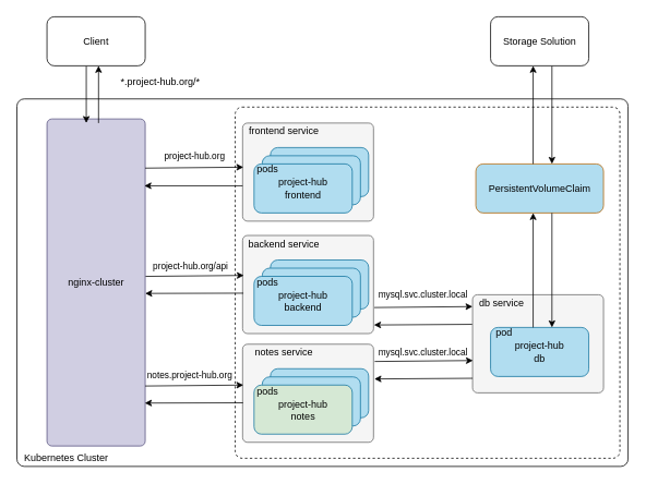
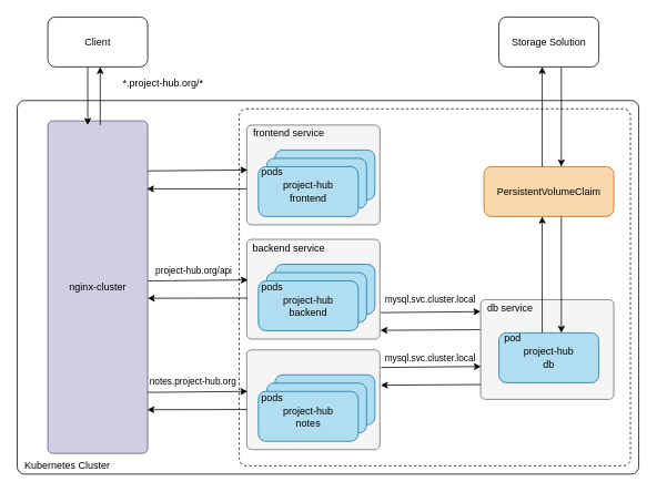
  <mxCell id="0" />
  <mxCell id="1" parent="0" />
  <mxCell id="2" value="" style="rounded=1;whiteSpace=wrap;html=1;arcSize=2;" vertex="1" parent="1"><mxGeometry x="20" y="120.5" width="746.76" height="449.5" as="geometry" /></mxCell>
  <mxCell id="3" value="" style="rounded=1;whiteSpace=wrap;html=1;arcSize=2;fillColor=none;dashed=1;" vertex="1" parent="1"><mxGeometry x="286.76" y="130.5" width="470" height="429.5" as="geometry" /></mxCell>
  <mxCell id="4" value="project-hub&lt;br&gt;frontend" style="rounded=1;whiteSpace=wrap;html=1;arcSize=5;fillColor=#f5f5f5;strokeColor=#666666;fontColor=#333333;" vertex="1" parent="1"><mxGeometry x="295.76" y="150" width="160" height="120" as="geometry" /></mxCell>
  <mxCell id="5" value="nginx-cluster" style="rounded=1;whiteSpace=wrap;html=1;arcSize=5;fillColor=#d0cee2;strokeColor=#56517e;" vertex="1" parent="1"><mxGeometry x="56.76" y="145" width="120" height="400" as="geometry" /></mxCell>
  <mxCell id="6" value="project-hub&lt;br&gt;frontend" style="rounded=1;whiteSpace=wrap;html=1;fillColor=#b1ddf0;strokeColor=#10739e;" vertex="1" parent="1"><mxGeometry x="329.76" y="180" width="120" height="60" as="geometry" /></mxCell>
  <mxCell id="7" value="project-hub&lt;br&gt;frontend" style="rounded=1;whiteSpace=wrap;html=1;fillColor=#b1ddf0;strokeColor=#10739e;" vertex="1" parent="1"><mxGeometry x="319.76" y="190" width="120" height="60" as="geometry" /></mxCell>
  <mxCell id="8" value="project-hub&lt;br&gt;frontend" style="rounded=1;whiteSpace=wrap;html=1;fillColor=#b1ddf0;strokeColor=#10739e;" vertex="1" parent="1"><mxGeometry x="309.76" y="200" width="120" height="60" as="geometry" /></mxCell>
  <mxCell id="9" value="frontend service" style="text;html=1;align=center;verticalAlign=middle;resizable=0;points=[];autosize=1;" vertex="1" parent="1"><mxGeometry x="295.76" y="150" width="100" height="20" as="geometry" /></mxCell>
  <mxCell id="10" value="pods" style="text;html=1;align=center;verticalAlign=middle;resizable=0;points=[];autosize=1;" vertex="1" parent="1"><mxGeometry x="305.76" y="197" width="40" height="20" as="geometry" /></mxCell>
  <mxCell id="11" value="project-hub&lt;br&gt;frontend" style="rounded=1;whiteSpace=wrap;html=1;arcSize=5;fillColor=#f5f5f5;strokeColor=#666666;fontColor=#333333;" vertex="1" parent="1"><mxGeometry x="295.76" y="287.5" width="160" height="120" as="geometry" /></mxCell>
  <mxCell id="12" value="project-hub&lt;br&gt;frontend" style="rounded=1;whiteSpace=wrap;html=1;fillColor=#b1ddf0;strokeColor=#10739e;" vertex="1" parent="1"><mxGeometry x="329.76" y="317.5" width="120" height="60" as="geometry" /></mxCell>
  <mxCell id="13" value="project-hub&lt;br&gt;frontend" style="rounded=1;whiteSpace=wrap;html=1;fillColor=#b1ddf0;strokeColor=#10739e;" vertex="1" parent="1"><mxGeometry x="319.76" y="327.5" width="120" height="60" as="geometry" /></mxCell>
  <mxCell id="14" value="project-hub&lt;br&gt;backend" style="rounded=1;whiteSpace=wrap;html=1;fillColor=#b1ddf0;strokeColor=#10739e;" vertex="1" parent="1"><mxGeometry x="309.76" y="337.5" width="120" height="60" as="geometry" /></mxCell>
  <mxCell id="15" value="backend service" style="text;html=1;align=center;verticalAlign=middle;resizable=0;points=[];autosize=1;" vertex="1" parent="1"><mxGeometry x="295.76" y="287.5" width="100" height="20" as="geometry" /></mxCell>
  <mxCell id="16" value="pods" style="text;html=1;align=center;verticalAlign=middle;resizable=0;points=[];autosize=1;" vertex="1" parent="1"><mxGeometry x="305.76" y="334.5" width="40" height="20" as="geometry" /></mxCell>
  <mxCell id="17" value="project-hub&lt;br&gt;frontend" style="rounded=1;whiteSpace=wrap;html=1;arcSize=5;fillColor=#f5f5f5;strokeColor=#666666;fontColor=#333333;" vertex="1" parent="1"><mxGeometry x="295.76" y="420.5" width="160" height="120" as="geometry" /></mxCell>
  <mxCell id="18" value="project-hub&lt;br&gt;frontend" style="rounded=1;whiteSpace=wrap;html=1;fillColor=#b1ddf0;strokeColor=#10739e;" vertex="1" parent="1"><mxGeometry x="329.76" y="450.5" width="120" height="60" as="geometry" /></mxCell>
  <mxCell id="19" value="project-hub&lt;br&gt;frontend" style="rounded=1;whiteSpace=wrap;html=1;fillColor=#b1ddf0;strokeColor=#10739e;" vertex="1" parent="1"><mxGeometry x="319.76" y="460.5" width="120" height="60" as="geometry" /></mxCell>
- <mxCell id="20" value="project-hub&lt;br&gt;notes" style="rounded=1;whiteSpace=wrap;html=1;fillColor=#d5e8d4;strokeColor=#10739e;" vertex="1" parent="1"><mxGeometry x="309.76" y="470.5" width="120" height="60" as="geometry" /></mxCell>
- <mxCell id="21" value="notes service" style="text;html=1;align=center;verticalAlign=middle;resizable=0;points=[];autosize=1;" vertex="1" parent="1"><mxGeometry x="300.76" y="420.5" width="90" height="20" as="geometry" /></mxCell>
+ <mxCell id="20" value="project-hub&lt;br&gt;notes" style="rounded=1;whiteSpace=wrap;html=1;fillColor=#b1ddf0;strokeColor=#10739e;" vertex="1" parent="1"><mxGeometry x="309.76" y="470.5" width="120" height="60" as="geometry" /></mxCell>
  <mxCell id="22" value="pods" style="text;html=1;align=center;verticalAlign=middle;resizable=0;points=[];autosize=1;" vertex="1" parent="1"><mxGeometry x="305.76" y="467.5" width="40" height="20" as="geometry" /></mxCell>
  <mxCell id="23" value="project-hub&lt;br&gt;frontend" style="rounded=1;whiteSpace=wrap;html=1;arcSize=5;fillColor=#f5f5f5;strokeColor=#666666;fontColor=#333333;" vertex="1" parent="1"><mxGeometry x="576.76" y="360" width="160" height="120" as="geometry" /></mxCell>
  <mxCell id="24" value="project-hub&lt;br&gt;db" style="rounded=1;whiteSpace=wrap;html=1;fillColor=#b1ddf0;strokeColor=#10739e;" vertex="1" parent="1"><mxGeometry x="598.76" y="400" width="120" height="60" as="geometry" /></mxCell>
  <mxCell id="25" value="db service" style="text;html=1;align=center;verticalAlign=middle;resizable=0;points=[];autosize=1;" vertex="1" parent="1"><mxGeometry x="576.76" y="360" width="70" height="20" as="geometry" /></mxCell>
  <mxCell id="26" value="pod" style="text;html=1;align=center;verticalAlign=middle;resizable=0;points=[];autosize=1;" vertex="1" parent="1"><mxGeometry x="594.76" y="397" width="40" height="20" as="geometry" /></mxCell>
  <mxCell id="27" value="" style="endArrow=classic;html=1;" edge="1" parent="1"><mxGeometry width="50" height="50" relative="1" as="geometry"><mxPoint x="176.76" y="205.153" as="sourcePoint" /><mxPoint x="296.76" y="203.999" as="targetPoint" /></mxGeometry></mxCell>
  <mxCell id="28" value="" style="endArrow=classic;html=1;" edge="1" parent="1"><mxGeometry width="50" height="50" relative="1" as="geometry"><mxPoint x="177.24" y="337.553" as="sourcePoint" /><mxPoint x="297.24" y="336.399" as="targetPoint" /></mxGeometry></mxCell>
  <mxCell id="29" value="" style="endArrow=classic;html=1;entryX=0.996;entryY=0.19;entryDx=0;entryDy=0;entryPerimeter=0;exitX=-0.003;exitY=0.631;exitDx=0;exitDy=0;exitPerimeter=0;" edge="1" parent="1"><mxGeometry width="50" height="50" relative="1" as="geometry"><mxPoint x="296.76" y="358.12" as="sourcePoint" /><mxPoint x="176.76" y="358.4" as="targetPoint" /><Array as="points" /></mxGeometry></mxCell>
  <mxCell id="30" value="" style="endArrow=classic;html=1;" edge="1" parent="1"><mxGeometry width="50" height="50" relative="1" as="geometry"><mxPoint x="176.76" y="471.653" as="sourcePoint" /><mxPoint x="296.76" y="470.499" as="targetPoint" /></mxGeometry></mxCell>
  <mxCell id="31" value="" style="endArrow=classic;html=1;entryX=0.996;entryY=0.19;entryDx=0;entryDy=0;entryPerimeter=0;exitX=-0.003;exitY=0.631;exitDx=0;exitDy=0;exitPerimeter=0;" edge="1" parent="1"><mxGeometry width="50" height="50" relative="1" as="geometry"><mxPoint x="296.28" y="492.22" as="sourcePoint" /><mxPoint x="176.28" y="492.5" as="targetPoint" /><Array as="points" /></mxGeometry></mxCell>
  <mxCell id="32" value="" style="endArrow=classic;html=1;" edge="1" parent="1"><mxGeometry width="50" height="50" relative="1" as="geometry"><mxPoint x="457.24" y="441.653" as="sourcePoint" /><mxPoint x="577.24" y="440.499" as="targetPoint" /></mxGeometry></mxCell>
  <mxCell id="33" value="" style="endArrow=classic;html=1;exitX=-0.003;exitY=0.631;exitDx=0;exitDy=0;exitPerimeter=0;" edge="1" parent="1"><mxGeometry width="50" height="50" relative="1" as="geometry"><mxPoint x="576.76" y="462.22" as="sourcePoint" /><mxPoint x="456.76" y="463" as="targetPoint" /><Array as="points" /></mxGeometry></mxCell>
  <mxCell id="34" value="&lt;font style=&quot;font-size: 11px&quot;&gt;notes.project-hub.org&lt;/font&gt;" style="text;html=1;align=center;verticalAlign=middle;resizable=0;points=[];autosize=1;" vertex="1" parent="1"><mxGeometry x="170.76" y="447.5" width="120" height="20" as="geometry" /></mxCell>
  <mxCell id="35" value="&lt;font style=&quot;font-size: 11px&quot;&gt;project-hub.org/api&lt;/font&gt;" style="text;html=1;align=center;verticalAlign=middle;resizable=0;points=[];autosize=1;" vertex="1" parent="1"><mxGeometry x="176.76" y="314.5" width="110" height="20" as="geometry" /></mxCell>
- <mxCell id="36" value="&lt;font style=&quot;font-size: 11px&quot;&gt;project-hub.org&lt;/font&gt;" style="text;html=1;align=center;verticalAlign=middle;resizable=0;points=[];autosize=1;" vertex="1" parent="1"><mxGeometry x="191.76" y="180" width="90" height="20" as="geometry" /></mxCell>
  <mxCell id="37" value="" style="endArrow=classic;html=1;" edge="1" parent="1"><mxGeometry width="50" height="50" relative="1" as="geometry"><mxPoint x="456.76" y="375.653" as="sourcePoint" /><mxPoint x="576.76" y="374.499" as="targetPoint" /></mxGeometry></mxCell>
  <mxCell id="38" value="" style="endArrow=classic;html=1;exitX=-0.003;exitY=0.631;exitDx=0;exitDy=0;exitPerimeter=0;" edge="1" parent="1"><mxGeometry width="50" height="50" relative="1" as="geometry"><mxPoint x="576.28" y="396.22" as="sourcePoint" /><mxPoint x="456.28" y="397" as="targetPoint" /><Array as="points" /></mxGeometry></mxCell>
  <mxCell id="39" value="&lt;font style=&quot;font-size: 11px&quot;&gt;mysql.svc.cluster.local&lt;/font&gt;" style="text;html=1;align=center;verticalAlign=middle;resizable=0;points=[];autosize=1;" vertex="1" parent="1"><mxGeometry x="455.76" y="350" width="120" height="20" as="geometry" /></mxCell>
  <mxCell id="40" value="&lt;font style=&quot;font-size: 11px&quot;&gt;mysql.svc.cluster.local&lt;/font&gt;" style="text;html=1;align=center;verticalAlign=middle;resizable=0;points=[];autosize=1;" vertex="1" parent="1"><mxGeometry x="455.76" y="420" width="120" height="20" as="geometry" /></mxCell>
  <mxCell id="41" value="" style="endArrow=classic;html=1;" edge="1" parent="1"><mxGeometry width="50" height="50" relative="1" as="geometry"><mxPoint x="119.76" y="150" as="sourcePoint" /><mxPoint x="119.76" y="80" as="targetPoint" /><Array as="points" /></mxGeometry></mxCell>
  <mxCell id="42" value="*.project-hub.org/*" style="text;html=1;align=center;verticalAlign=middle;resizable=0;points=[];autosize=1;" vertex="1" parent="1"><mxGeometry x="140" y="90" width="110" height="20" as="geometry" /></mxCell>
  <mxCell id="43" value="" style="endArrow=classic;html=1;" edge="1" parent="1"><mxGeometry width="50" height="50" relative="1" as="geometry"><mxPoint x="104.76" y="80" as="sourcePoint" /><mxPoint x="104.76" y="150" as="targetPoint" /></mxGeometry></mxCell>
  <mxCell id="44" value="Client" style="rounded=1;whiteSpace=wrap;html=1;" vertex="1" parent="1"><mxGeometry x="56.76" y="20" width="120" height="60" as="geometry" /></mxCell>
  <mxCell id="45" value="Kubernetes Cluster" style="text;html=1;align=center;verticalAlign=middle;resizable=0;points=[];autosize=1;" vertex="1" parent="1"><mxGeometry x="20" y="550" width="120" height="20" as="geometry" /></mxCell>
- <mxCell id="46" value="PersistentVolumeClaim" style="rounded=1;whiteSpace=wrap;html=1;fillColor=#b1ddf0;strokeColor=#b46504;" vertex="1" parent="1"><mxGeometry x="580.76" y="200" width="156" height="60" as="geometry" /></mxCell>
+ <mxCell id="46" value="PersistentVolumeClaim" style="rounded=1;whiteSpace=wrap;html=1;fillColor=#fad7ac;strokeColor=#b46504;" vertex="1" parent="1"><mxGeometry x="580.76" y="200" width="156" height="60" as="geometry" /></mxCell>
  <mxCell id="47" value="" style="endArrow=classic;html=1;" edge="1" parent="1"><mxGeometry width="50" height="50" relative="1" as="geometry"><mxPoint x="295.76" y="226.76" as="sourcePoint" /><mxPoint x="175.76" y="226.76" as="targetPoint" /></mxGeometry></mxCell>
  <mxCell id="48" value="" style="endArrow=classic;html=1;" edge="1" parent="1"><mxGeometry width="50" height="50" relative="1" as="geometry"><mxPoint x="650.76" y="400" as="sourcePoint" /><mxPoint x="650.76" y="260" as="targetPoint" /><Array as="points" /></mxGeometry></mxCell>
  <mxCell id="49" value="" style="endArrow=classic;html=1;" edge="1" parent="1"><mxGeometry width="50" height="50" relative="1" as="geometry"><mxPoint x="673.76" y="260" as="sourcePoint" /><mxPoint x="673.76" y="400" as="targetPoint" /><Array as="points" /></mxGeometry></mxCell>
  <mxCell id="50" value="" style="endArrow=classic;html=1;" edge="1" parent="1"><mxGeometry width="50" height="50" relative="1" as="geometry"><mxPoint x="650.76" y="200" as="sourcePoint" /><mxPoint x="650.76" y="80" as="targetPoint" /><Array as="points" /></mxGeometry></mxCell>
  <mxCell id="51" value="" style="endArrow=classic;html=1;" edge="1" parent="1"><mxGeometry width="50" height="50" relative="1" as="geometry"><mxPoint x="673.76" y="80" as="sourcePoint" /><mxPoint x="673.76" y="200" as="targetPoint" /><Array as="points" /></mxGeometry></mxCell>
  <mxCell id="52" value="Storage Solution" style="rounded=1;whiteSpace=wrap;html=1;" vertex="1" parent="1"><mxGeometry x="598.76" y="20" width="120" height="60" as="geometry" /></mxCell>
